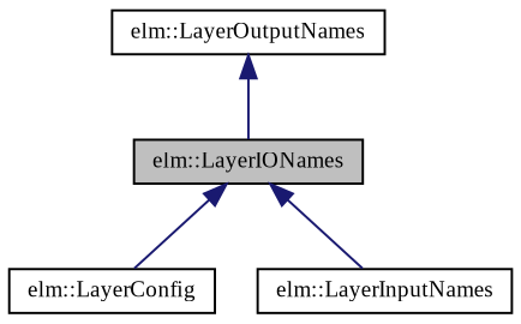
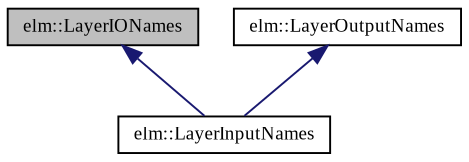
  digraph {
    fontname="Liberation Serif"
    node [color=black fillcolor=white fontname="Liberation Serif" fontsize=10 shape=record style=filled]
    edge [color=midnightblue dir=back fontname="Liberation Serif" fontsize=10 labelfontname=Helvetica labelfontsize=10 style=solid]
    n1 [fillcolor=grey75 fontcolor=black height=0.2 label="elm::LayerIONames" width=0.4]
-   n2 [height=0.2 label="elm::LayerConfig" width=0.4]
    n3 [height=0.2 label="elm::LayerInputNames" width=0.4]
    n4 [height=0.2 label="elm::LayerOutputNames" width=0.4]
-   n1 -> n2
    n1 -> n3
-   n4 -> n1
+   n4 -> n3
  }
